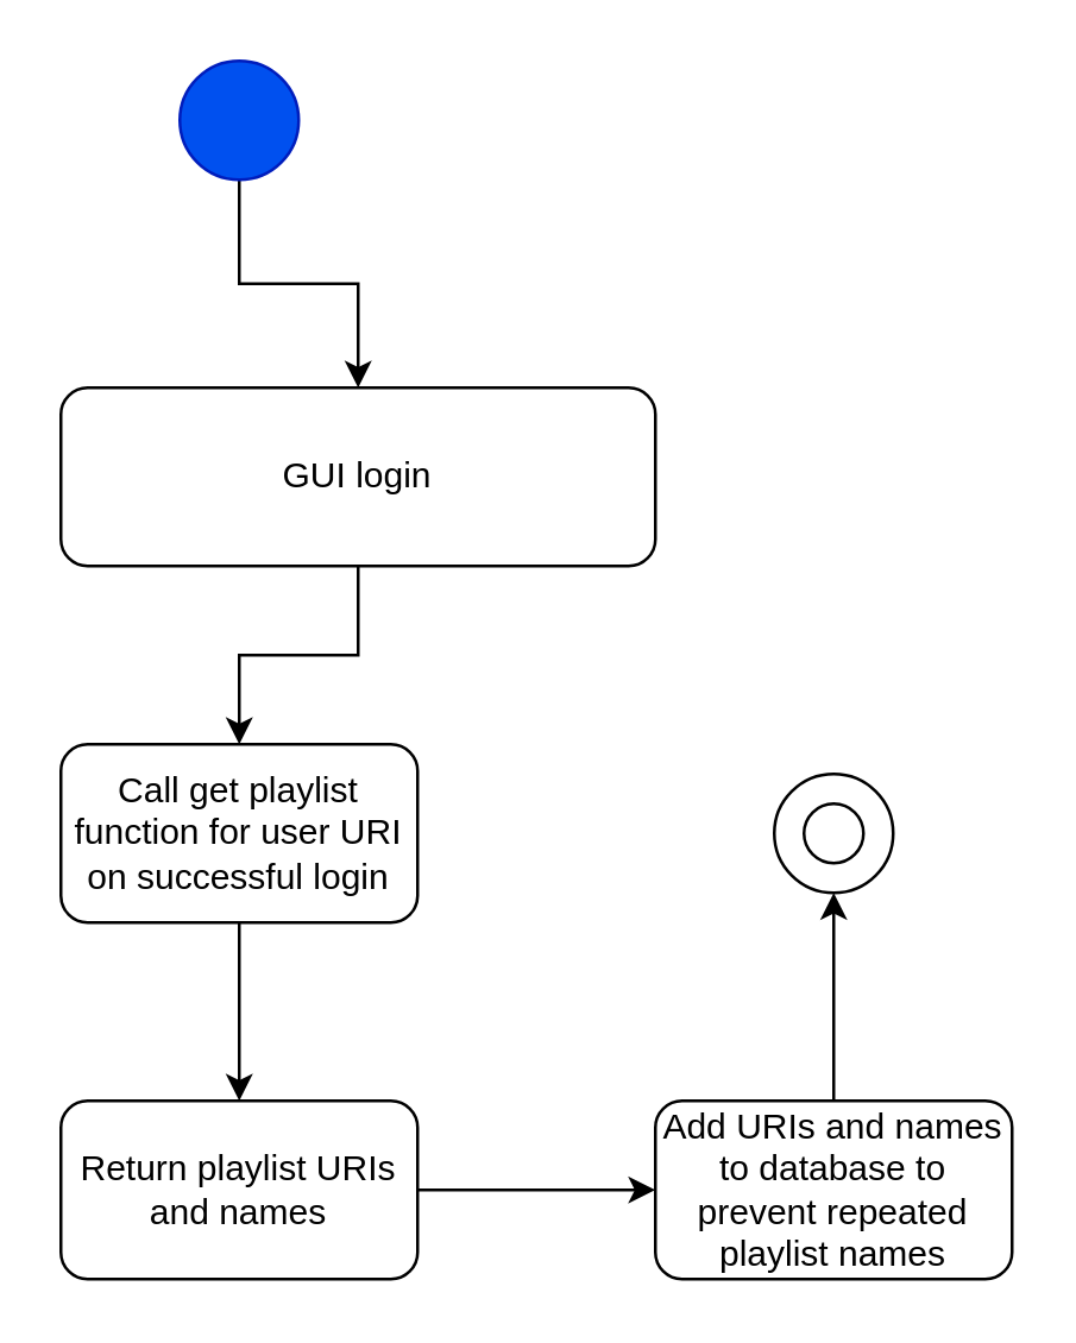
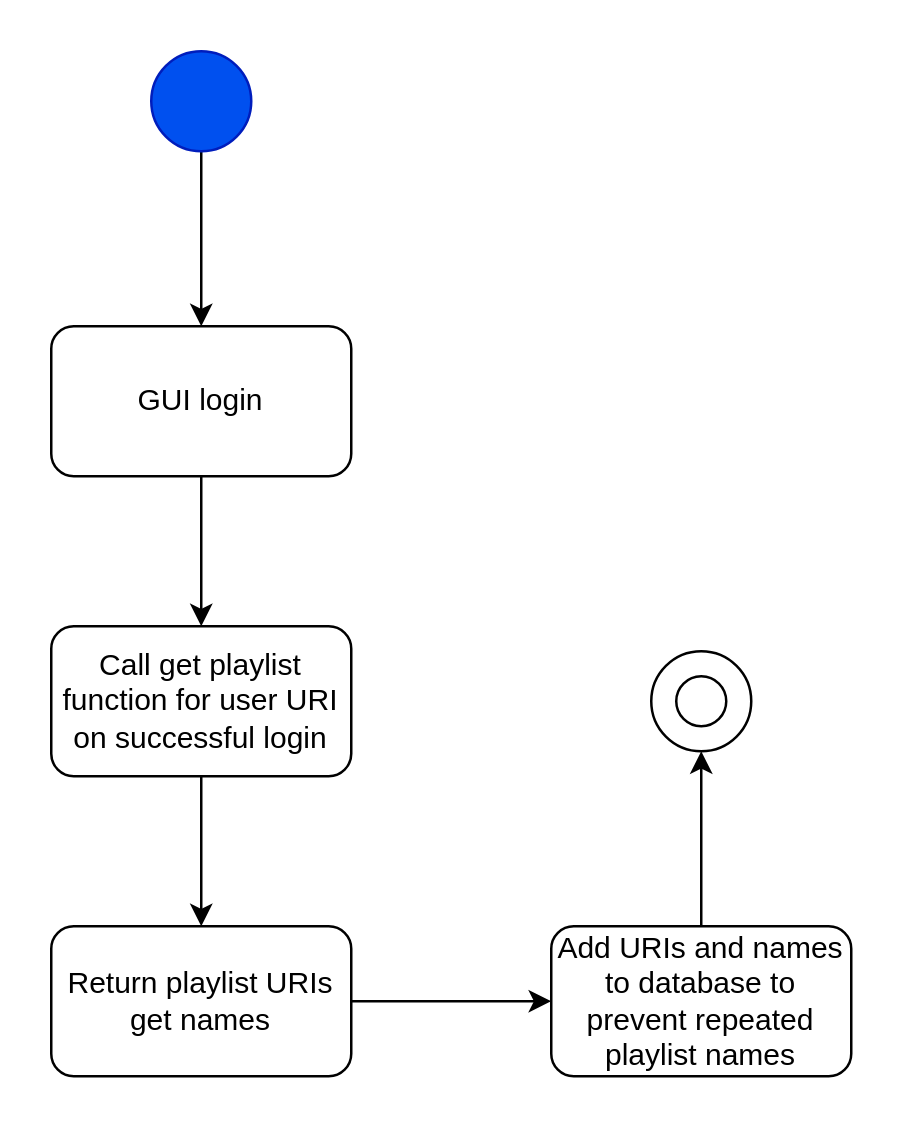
  <mxCell id="0" />
  <mxCell id="1" parent="0" />
  <mxCell id="2" style="edgeStyle=orthogonalEdgeStyle;rounded=0;orthogonalLoop=1;jettySize=auto;html=1;entryX=0.5;entryY=0;entryDx=0;entryDy=0;" edge="1" parent="1" source="3" target="5"><mxGeometry relative="1" as="geometry" /></mxCell>
  <mxCell id="3" value="" style="ellipse;whiteSpace=wrap;html=1;aspect=fixed;fillColor=#0050ef;strokeColor=#001DBC;fontColor=#ffffff;" vertex="1" parent="1"><mxGeometry x="60" y="20" width="40" height="40" as="geometry" /></mxCell>
  <mxCell id="4" style="edgeStyle=orthogonalEdgeStyle;rounded=0;orthogonalLoop=1;jettySize=auto;html=1;entryX=0.5;entryY=0;entryDx=0;entryDy=0;" edge="1" parent="1" source="5" target="7"><mxGeometry relative="1" as="geometry" /></mxCell>
- <mxCell id="5" value="GUI login" style="rounded=1;whiteSpace=wrap;html=1;" vertex="1" parent="1"><mxGeometry x="20" y="130" width="200" height="60" as="geometry" /></mxCell>
+ <mxCell id="5" value="GUI login" style="rounded=1;whiteSpace=wrap;html=1;" vertex="1" parent="1"><mxGeometry x="20" y="130" width="120" height="60" as="geometry" /></mxCell>
  <mxCell id="6" style="edgeStyle=orthogonalEdgeStyle;rounded=0;orthogonalLoop=1;jettySize=auto;html=1;entryX=0.5;entryY=0;entryDx=0;entryDy=0;" edge="1" parent="1" source="7" target="9"><mxGeometry relative="1" as="geometry" /></mxCell>
  <mxCell id="7" value="Call get playlist function for user URI on successful login" style="rounded=1;whiteSpace=wrap;html=1;" vertex="1" parent="1"><mxGeometry x="20" y="250" width="120" height="60" as="geometry" /></mxCell>
  <mxCell id="8" style="edgeStyle=orthogonalEdgeStyle;rounded=0;orthogonalLoop=1;jettySize=auto;html=1;" edge="1" parent="1" source="9"><mxGeometry relative="1" as="geometry"><mxPoint x="220" y="400" as="targetPoint" /></mxGeometry></mxCell>
- <mxCell id="9" value="Return playlist URIs and names" style="rounded=1;whiteSpace=wrap;html=1;" vertex="1" parent="1"><mxGeometry x="20" y="370" width="120" height="60" as="geometry" /></mxCell>
+ <mxCell id="9" value="Return playlist URIs get names" style="rounded=1;whiteSpace=wrap;html=1;" vertex="1" parent="1"><mxGeometry x="20" y="370" width="120" height="60" as="geometry" /></mxCell>
  <mxCell id="10" style="edgeStyle=orthogonalEdgeStyle;rounded=0;orthogonalLoop=1;jettySize=auto;html=1;entryX=0.5;entryY=1;entryDx=0;entryDy=0;" edge="1" parent="1" source="11" target="12"><mxGeometry relative="1" as="geometry"><mxPoint x="280" y="310" as="targetPoint" /></mxGeometry></mxCell>
  <mxCell id="11" value="Add URIs and names to database to prevent repeated playlist names" style="rounded=1;whiteSpace=wrap;html=1;" vertex="1" parent="1"><mxGeometry x="220" y="370" width="120" height="60" as="geometry" /></mxCell>
  <mxCell id="12" value="" style="ellipse;whiteSpace=wrap;html=1;aspect=fixed;" vertex="1" parent="1"><mxGeometry x="260" y="260" width="40" height="40" as="geometry" /></mxCell>
  <mxCell id="13" value="" style="ellipse;whiteSpace=wrap;html=1;aspect=fixed;" vertex="1" parent="1"><mxGeometry x="270" y="270" width="20" height="20" as="geometry" /></mxCell>
